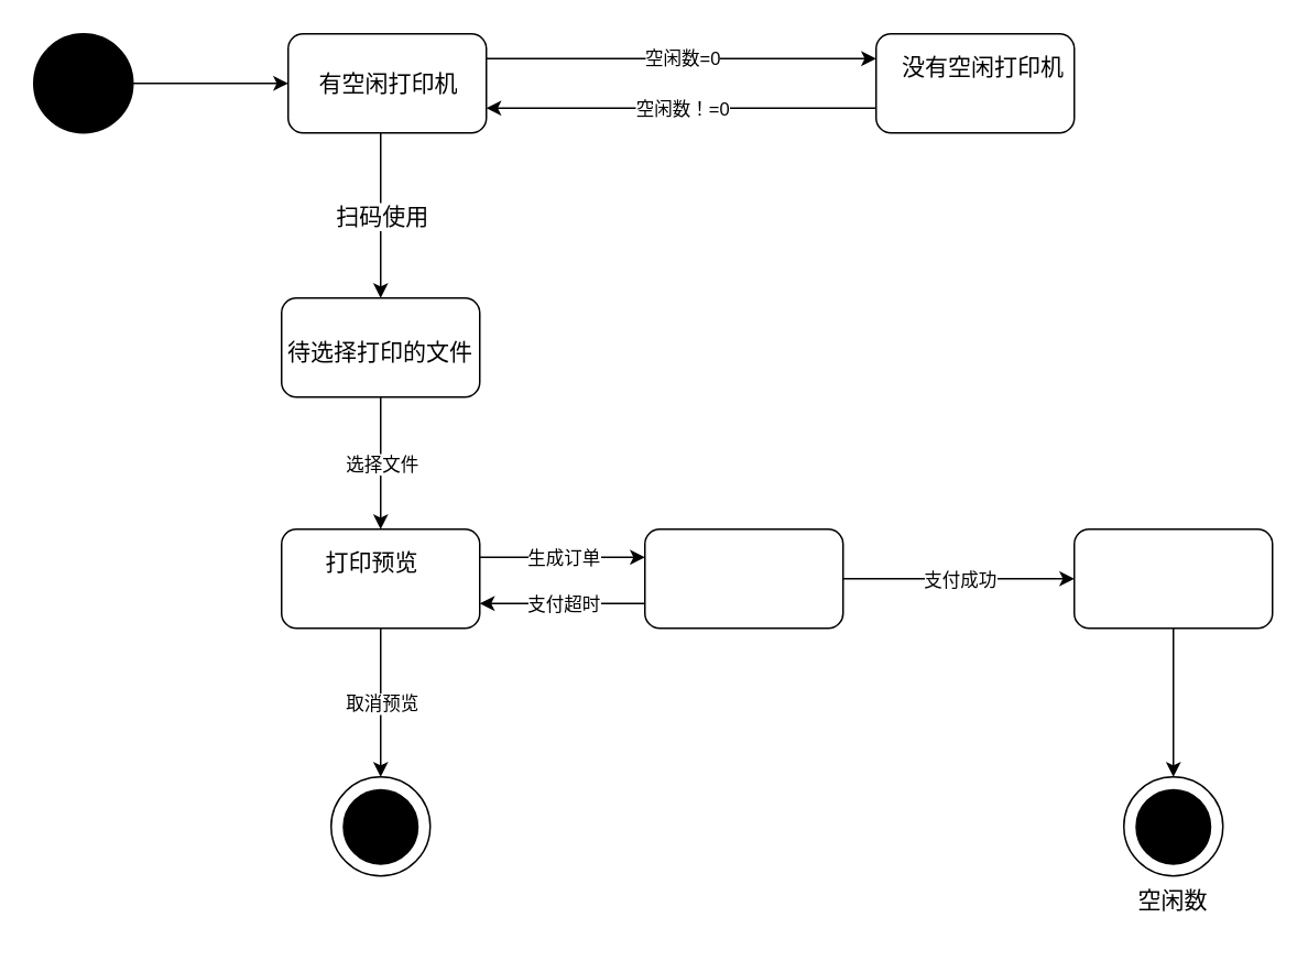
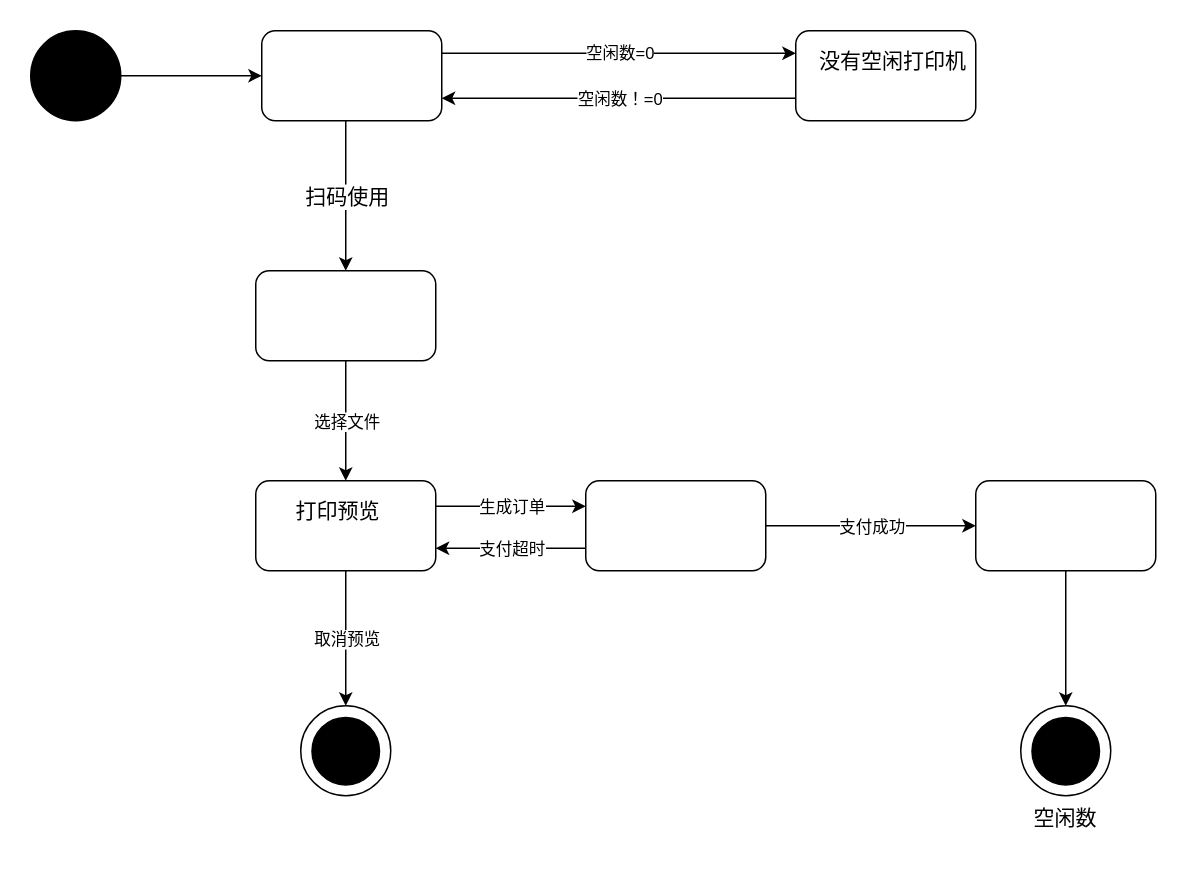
  <mxCell id="0" />
  <mxCell id="1" parent="0" />
  <mxCell id="2" style="edgeStyle=orthogonalEdgeStyle;rounded=0;orthogonalLoop=1;jettySize=auto;html=1;exitX=1;exitY=0.5;exitDx=0;exitDy=0;entryX=0;entryY=0.5;entryDx=0;entryDy=0;" edge="1" parent="1" source="3" target="7"><mxGeometry relative="1" as="geometry"><mxPoint x="280" y="50" as="targetPoint" /></mxGeometry></mxCell>
  <mxCell id="3" value="" style="ellipse;whiteSpace=wrap;html=1;aspect=fixed;fillColor=#000000;" vertex="1" parent="1"><mxGeometry x="20" y="20" width="60" height="60" as="geometry" /></mxCell>
  <mxCell id="4" value="" style="endArrow=classic;html=1;rounded=0;exitX=1;exitY=0.25;exitDx=0;exitDy=0;entryX=0;entryY=0.25;entryDx=0;entryDy=0;" edge="1" parent="1" source="7" target="9"><mxGeometry relative="1" as="geometry"><mxPoint x="370" y="30" as="sourcePoint" /><mxPoint x="470" y="30" as="targetPoint" /></mxGeometry></mxCell>
  <mxCell id="5" value="空闲数=0" style="edgeLabel;resizable=0;html=1;align=center;verticalAlign=middle;" connectable="0" vertex="1" parent="4"><mxGeometry relative="1" as="geometry" /></mxCell>
  <mxCell id="6" value="" style="group" vertex="1" connectable="0" parent="1"><mxGeometry x="174" y="20" width="120" height="60" as="geometry" /></mxCell>
  <mxCell id="7" value="" style="rounded=1;whiteSpace=wrap;html=1;" vertex="1" parent="6"><mxGeometry width="120" height="60" as="geometry" /></mxCell>
- <mxCell id="8" value="&lt;font style=&quot;font-size: 14px;&quot;&gt;有空闲打印机&lt;/font&gt;" style="text;html=1;strokeColor=none;fillColor=none;align=center;verticalAlign=middle;whiteSpace=wrap;rounded=0;" vertex="1" parent="6"><mxGeometry x="6" y="15" width="110" height="30" as="geometry" /></mxCell>
  <mxCell id="9" value="" style="rounded=1;whiteSpace=wrap;html=1;" vertex="1" parent="1"><mxGeometry x="530" y="20" width="120" height="60" as="geometry" /></mxCell>
  <mxCell id="10" value="" style="endArrow=classic;html=1;rounded=0;exitX=0;exitY=0.75;exitDx=0;exitDy=0;entryX=1;entryY=0.75;entryDx=0;entryDy=0;" edge="1" parent="1" source="9" target="7"><mxGeometry relative="1" as="geometry"><mxPoint x="520" y="160" as="sourcePoint" /><mxPoint x="620" y="160" as="targetPoint" /></mxGeometry></mxCell>
  <mxCell id="11" value="空闲数！=0" style="edgeLabel;resizable=0;html=1;align=center;verticalAlign=middle;" connectable="0" vertex="1" parent="10"><mxGeometry relative="1" as="geometry" /></mxCell>
  <mxCell id="12" value="&lt;font style=&quot;font-size: 14px;&quot;&gt;没有空闲打印机&lt;/font&gt;" style="text;html=1;strokeColor=none;fillColor=none;align=center;verticalAlign=middle;whiteSpace=wrap;rounded=0;" vertex="1" parent="1"><mxGeometry x="545" y="25" width="100" height="30" as="geometry" /></mxCell>
  <mxCell id="13" value="" style="endArrow=classic;html=1;rounded=0;entryX=0.5;entryY=0;entryDx=0;entryDy=0;" edge="1" parent="1" target="16"><mxGeometry relative="1" as="geometry"><mxPoint x="230" y="80" as="sourcePoint" /><mxPoint x="230" y="210" as="targetPoint" /></mxGeometry></mxCell>
  <mxCell id="14" value="&lt;font style=&quot;font-size: 14px;&quot;&gt;扫码使用&lt;/font&gt;" style="edgeLabel;resizable=0;html=1;align=center;verticalAlign=middle;" connectable="0" vertex="1" parent="13"><mxGeometry relative="1" as="geometry" /></mxCell>
  <mxCell id="15" value="" style="group" vertex="1" connectable="0" parent="1"><mxGeometry x="170" y="180" width="120" height="60" as="geometry" /></mxCell>
  <mxCell id="16" value="" style="rounded=1;whiteSpace=wrap;html=1;" vertex="1" parent="15"><mxGeometry width="120" height="60" as="geometry" /></mxCell>
- <mxCell id="17" value="&lt;font style=&quot;font-size: 14px;&quot;&gt;待选择打印的文件&lt;/font&gt;" style="text;html=1;strokeColor=none;fillColor=none;align=center;verticalAlign=middle;whiteSpace=wrap;rounded=0;" vertex="1" parent="15"><mxGeometry y="15" width="120" height="35" as="geometry" /></mxCell>
  <mxCell id="18" value="" style="endArrow=classic;html=1;rounded=0;exitX=0.5;exitY=1;exitDx=0;exitDy=0;entryX=0.5;entryY=0;entryDx=0;entryDy=0;" edge="1" parent="1" source="16" target="20"><mxGeometry relative="1" as="geometry"><mxPoint x="200" y="290" as="sourcePoint" /><mxPoint x="228" y="316" as="targetPoint" /></mxGeometry></mxCell>
  <mxCell id="19" value="选择文件" style="edgeLabel;resizable=0;html=1;align=center;verticalAlign=middle;" connectable="0" vertex="1" parent="18"><mxGeometry relative="1" as="geometry" /></mxCell>
  <mxCell id="20" value="" style="rounded=1;whiteSpace=wrap;html=1;" vertex="1" parent="1"><mxGeometry x="170" y="320" width="120" height="60" as="geometry" /></mxCell>
  <mxCell id="21" value="&lt;font style=&quot;font-size: 14px;&quot;&gt;打印预览&lt;/font&gt;" style="text;html=1;strokeColor=none;fillColor=none;align=center;verticalAlign=middle;whiteSpace=wrap;rounded=0;" vertex="1" parent="1"><mxGeometry x="195" y="325" width="60" height="30" as="geometry" /></mxCell>
  <mxCell id="22" value="" style="endArrow=classic;html=1;rounded=0;" edge="1" parent="1"><mxGeometry relative="1" as="geometry"><mxPoint x="290" y="337" as="sourcePoint" /><mxPoint x="390" y="337" as="targetPoint" /></mxGeometry></mxCell>
  <mxCell id="23" value="生成订单" style="edgeLabel;resizable=0;html=1;align=center;verticalAlign=middle;" connectable="0" vertex="1" parent="22"><mxGeometry relative="1" as="geometry" /></mxCell>
  <mxCell id="24" value="" style="rounded=1;whiteSpace=wrap;html=1;" vertex="1" parent="1"><mxGeometry x="390" y="320" width="120" height="60" as="geometry" /></mxCell>
  <mxCell id="25" value="" style="endArrow=classic;html=1;rounded=0;exitX=1;exitY=0.5;exitDx=0;exitDy=0;" edge="1" parent="1" source="24"><mxGeometry relative="1" as="geometry"><mxPoint x="550" y="350" as="sourcePoint" /><mxPoint x="650" y="350" as="targetPoint" /></mxGeometry></mxCell>
  <mxCell id="26" value="支付成功" style="edgeLabel;resizable=0;html=1;align=center;verticalAlign=middle;" connectable="0" vertex="1" parent="25"><mxGeometry relative="1" as="geometry" /></mxCell>
  <mxCell id="27" value="" style="endArrow=classic;html=1;rounded=0;exitX=0.5;exitY=1;exitDx=0;exitDy=0;entryX=0.5;entryY=0;entryDx=0;entryDy=0;" edge="1" parent="1" source="20" target="33"><mxGeometry relative="1" as="geometry"><mxPoint x="200" y="430" as="sourcePoint" /><mxPoint x="230" y="460" as="targetPoint" /></mxGeometry></mxCell>
  <mxCell id="28" value="取消预览" style="edgeLabel;resizable=0;html=1;align=center;verticalAlign=middle;" connectable="0" vertex="1" parent="27"><mxGeometry relative="1" as="geometry" /></mxCell>
  <mxCell id="29" value="" style="endArrow=classic;html=1;rounded=0;entryX=1;entryY=0.75;entryDx=0;entryDy=0;exitX=0;exitY=0.75;exitDx=0;exitDy=0;" edge="1" parent="1" source="24" target="20"><mxGeometry relative="1" as="geometry"><mxPoint x="300" y="371" as="sourcePoint" /><mxPoint x="400" y="371" as="targetPoint" /></mxGeometry></mxCell>
  <mxCell id="30" value="支付超时" style="edgeLabel;resizable=0;html=1;align=center;verticalAlign=middle;" connectable="0" vertex="1" parent="29"><mxGeometry relative="1" as="geometry" /></mxCell>
  <mxCell id="31" value="" style="group" vertex="1" connectable="0" parent="1"><mxGeometry x="200" y="470" width="60" height="90" as="geometry" /></mxCell>
  <mxCell id="32" value="" style="group" vertex="1" connectable="0" parent="31"><mxGeometry width="60" height="60" as="geometry" /></mxCell>
  <mxCell id="33" value="" style="ellipse;whiteSpace=wrap;html=1;aspect=fixed;container=0;" vertex="1" parent="32"><mxGeometry width="60" height="60" as="geometry" /></mxCell>
  <mxCell id="34" value="" style="ellipse;whiteSpace=wrap;html=1;aspect=fixed;fillColor=#000000;container=0;" vertex="1" parent="32"><mxGeometry x="7.5" y="7.75" width="45" height="45" as="geometry" /></mxCell>
  <mxCell id="35" value="" style="group" vertex="1" connectable="0" parent="1"><mxGeometry x="680" y="470" width="60" height="90" as="geometry" /></mxCell>
  <mxCell id="36" value="" style="group" vertex="1" connectable="0" parent="35"><mxGeometry width="60" height="60" as="geometry" /></mxCell>
  <mxCell id="37" value="" style="ellipse;whiteSpace=wrap;html=1;aspect=fixed;container=0;" vertex="1" parent="36"><mxGeometry width="60" height="60" as="geometry" /></mxCell>
  <mxCell id="38" value="" style="ellipse;whiteSpace=wrap;html=1;aspect=fixed;fillColor=#000000;container=0;" vertex="1" parent="36"><mxGeometry x="7.5" y="7.75" width="45" height="45" as="geometry" /></mxCell>
  <mxCell id="39" value="&lt;span style=&quot;font-size: 14px;&quot;&gt;空闲数&lt;/span&gt;" style="text;html=1;strokeColor=none;fillColor=none;align=center;verticalAlign=middle;whiteSpace=wrap;rounded=0;" vertex="1" parent="35"><mxGeometry y="60" width="60" height="30" as="geometry" /></mxCell>
  <mxCell id="40" value="" style="group" vertex="1" connectable="0" parent="1"><mxGeometry x="650" y="320" width="120" height="60" as="geometry" /></mxCell>
  <mxCell id="41" value="" style="rounded=1;whiteSpace=wrap;html=1;" vertex="1" parent="40"><mxGeometry width="120" height="60" as="geometry" /></mxCell>
  <mxCell id="42" style="edgeStyle=orthogonalEdgeStyle;rounded=0;orthogonalLoop=1;jettySize=auto;html=1;exitX=0.5;exitY=1;exitDx=0;exitDy=0;entryX=0.5;entryY=0;entryDx=0;entryDy=0;" edge="1" parent="1" source="41" target="37"><mxGeometry relative="1" as="geometry" /></mxCell>
